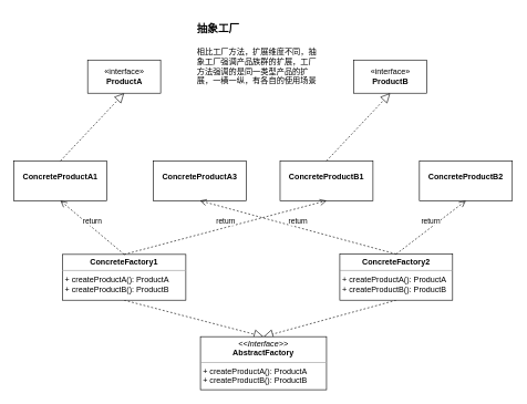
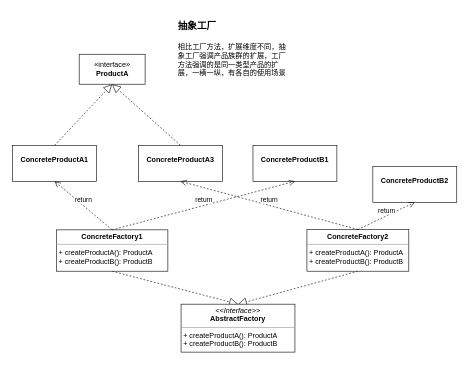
  <mxCell id="0" />
  <mxCell id="1" parent="0" />
  <mxCell id="2" value="«interface»&lt;br&gt;&lt;b&gt;ProductA&lt;/b&gt;" style="html=1;" vertex="1" parent="1"><mxGeometry x="131" y="90" width="110" height="50" as="geometry" /></mxCell>
  <mxCell id="3" value="&lt;p style=&quot;margin: 0px ; margin-top: 4px ; text-align: center&quot;&gt;&lt;br&gt;&lt;b&gt;ConcreteProductA1&lt;/b&gt;&lt;/p&gt;" style="verticalAlign=top;align=left;overflow=fill;fontSize=12;fontFamily=Helvetica;html=1;" vertex="1" parent="1"><mxGeometry x="20" y="242" width="140" height="60" as="geometry" /></mxCell>
  <mxCell id="4" value="&lt;p style=&quot;margin: 0px ; margin-top: 4px ; text-align: center&quot;&gt;&lt;br&gt;&lt;b&gt;ConcreteProductA3&lt;/b&gt;&lt;/p&gt;" style="verticalAlign=top;align=left;overflow=fill;fontSize=12;fontFamily=Helvetica;html=1;" vertex="1" parent="1"><mxGeometry x="230" y="242" width="140" height="60" as="geometry" /></mxCell>
  <mxCell id="5" value="" style="endArrow=block;dashed=1;endFill=0;endSize=12;html=1;exitX=0.5;exitY=0;exitDx=0;exitDy=0;entryX=0.5;entryY=1;entryDx=0;entryDy=0;" edge="1" parent="1" source="3" target="2"><mxGeometry width="160" relative="1" as="geometry"><mxPoint x="-50" y="192" as="sourcePoint" /><mxPoint x="110" y="192" as="targetPoint" /></mxGeometry></mxCell>
+ <mxCell id="6" value="" style="endArrow=block;dashed=1;endFill=0;endSize=12;html=1;exitX=0.5;exitY=0;exitDx=0;exitDy=0;entryX=0.5;entryY=1;entryDx=0;entryDy=0;" edge="1" parent="1" source="4" target="2"><mxGeometry width="160" relative="1" as="geometry"><mxPoint x="100" y="252" as="sourcePoint" /><mxPoint x="235" y="142" as="targetPoint" /></mxGeometry></mxCell>
  <mxCell id="7" value="" style="endArrow=block;dashed=1;endFill=0;endSize=12;html=1;exitX=0.5;exitY=1;exitDx=0;exitDy=0;entryX=0.5;entryY=0;entryDx=0;entryDy=0;" edge="1" parent="1" source="10" target="9"><mxGeometry width="160" relative="1" as="geometry"><mxPoint x="91" y="373" as="sourcePoint" /><mxPoint x="195" y="468" as="targetPoint" /></mxGeometry></mxCell>
  <mxCell id="8" value="" style="endArrow=block;dashed=1;endFill=0;endSize=12;html=1;exitX=0.5;exitY=1;exitDx=0;exitDy=0;entryX=0.5;entryY=0;entryDx=0;entryDy=0;" edge="1" parent="1" source="11" target="9"><mxGeometry width="160" relative="1" as="geometry"><mxPoint x="301" y="373" as="sourcePoint" /><mxPoint x="195" y="468" as="targetPoint" /></mxGeometry></mxCell>
  <mxCell id="9" value="&lt;p style=&quot;margin: 0px ; margin-top: 4px ; text-align: center&quot;&gt;&lt;i&gt;&amp;lt;&amp;lt;Interface&amp;gt;&amp;gt;&lt;/i&gt;&lt;br&gt;&lt;b&gt;AbstractFactory&lt;/b&gt;&lt;/p&gt;&lt;hr size=&quot;1&quot;&gt;&lt;p style=&quot;margin: 0px ; margin-left: 4px&quot;&gt;&lt;/p&gt;&lt;p style=&quot;margin: 0px ; margin-left: 4px&quot;&gt;+ createProductA(): ProductA&lt;br&gt;&lt;/p&gt;&lt;p style=&quot;margin: 0px ; margin-left: 4px&quot;&gt;+ createProductB(): ProductB&lt;br&gt;&lt;/p&gt;" style="verticalAlign=top;align=left;overflow=fill;fontSize=12;fontFamily=Helvetica;html=1;" vertex="1" parent="1"><mxGeometry x="301" y="507" width="190" height="80" as="geometry" /></mxCell>
  <mxCell id="10" value="&lt;p style=&quot;margin: 0px ; margin-top: 4px ; text-align: center&quot;&gt;&lt;b&gt;ConcreteFactory1&lt;/b&gt;&lt;/p&gt;&lt;hr size=&quot;1&quot;&gt;&lt;p style=&quot;margin: 0px ; margin-left: 4px&quot;&gt;&lt;/p&gt;&lt;p style=&quot;margin: 0px 0px 0px 4px&quot;&gt;+ createProductA(): ProductA&lt;br&gt;&lt;/p&gt;&lt;p style=&quot;margin: 0px 0px 0px 4px&quot;&gt;+ createProductB(): ProductB&lt;/p&gt;" style="verticalAlign=top;align=left;overflow=fill;fontSize=12;fontFamily=Helvetica;html=1;" vertex="1" parent="1"><mxGeometry x="93" y="383" width="186" height="69" as="geometry" /></mxCell>
  <mxCell id="11" value="&lt;p style=&quot;margin: 0px ; margin-top: 4px ; text-align: center&quot;&gt;&lt;b&gt;ConcreteFactory2&lt;/b&gt;&lt;/p&gt;&lt;hr size=&quot;1&quot;&gt;&lt;p style=&quot;margin: 0px ; margin-left: 4px&quot;&gt;&lt;/p&gt;&lt;p style=&quot;margin: 0px 0px 0px 4px&quot;&gt;+ createProductA(): ProductA&lt;br&gt;&lt;/p&gt;&lt;p style=&quot;margin: 0px 0px 0px 4px&quot;&gt;+ createProductB(): ProductB&lt;/p&gt;" style="verticalAlign=top;align=left;overflow=fill;fontSize=12;fontFamily=Helvetica;html=1;" vertex="1" parent="1"><mxGeometry x="511" y="382.5" width="170" height="69.5" as="geometry" /></mxCell>
  <mxCell id="12" value="return" style="html=1;verticalAlign=bottom;endArrow=open;dashed=1;endSize=8;exitX=0.5;exitY=0;exitDx=0;exitDy=0;entryX=0.5;entryY=1;entryDx=0;entryDy=0;" edge="1" parent="1" source="10" target="3"><mxGeometry relative="1" as="geometry"><mxPoint x="191" y="312" as="sourcePoint" /><mxPoint x="111" y="312" as="targetPoint" /></mxGeometry></mxCell>
  <mxCell id="13" value="return" style="html=1;verticalAlign=bottom;endArrow=open;dashed=1;endSize=8;entryX=0.5;entryY=1;entryDx=0;entryDy=0;exitX=0.5;exitY=0;exitDx=0;exitDy=0;" edge="1" parent="1" source="11" target="4"><mxGeometry relative="1" as="geometry"><mxPoint x="341" y="342" as="sourcePoint" /><mxPoint x="261" y="342" as="targetPoint" /></mxGeometry></mxCell>
  <mxCell id="14" value="&lt;h1&gt;&lt;span style=&quot;font-size: 16px&quot;&gt;抽象工厂&lt;/span&gt;&lt;/h1&gt;&lt;p&gt;相比工厂方法，扩展维度不同，抽象工厂强调产品族群的扩展，工厂方法强调的是同一类型产品的扩展，一横一纵，有各自的使用场景&lt;/p&gt;" style="text;html=1;strokeColor=none;fillColor=none;spacing=5;spacingTop=-20;whiteSpace=wrap;overflow=hidden;rounded=0;" vertex="1" parent="1"><mxGeometry x="291" y="20" width="190" height="120" as="geometry" /></mxCell>
- <mxCell id="15" value="«interface»&lt;br&gt;&lt;b&gt;ProductB&lt;/b&gt;" style="html=1;" vertex="1" parent="1"><mxGeometry x="532" y="90" width="110" height="50" as="geometry" /></mxCell>
  <mxCell id="16" value="&lt;p style=&quot;margin: 0px ; margin-top: 4px ; text-align: center&quot;&gt;&lt;br&gt;&lt;b&gt;ConcreteProductB1&lt;/b&gt;&lt;/p&gt;" style="verticalAlign=top;align=left;overflow=fill;fontSize=12;fontFamily=Helvetica;html=1;" vertex="1" parent="1"><mxGeometry x="421" y="242" width="140" height="60" as="geometry" /></mxCell>
- <mxCell id="17" value="&lt;p style=&quot;margin: 0px ; margin-top: 4px ; text-align: center&quot;&gt;&lt;br&gt;&lt;b&gt;ConcreteProductB2&lt;/b&gt;&lt;/p&gt;" style="verticalAlign=top;align=left;overflow=fill;fontSize=12;fontFamily=Helvetica;html=1;" vertex="1" parent="1"><mxGeometry x="631" y="242" width="140" height="60" as="geometry" /></mxCell>
- <mxCell id="18" value="" style="endArrow=block;dashed=1;endFill=0;endSize=12;html=1;exitX=0.5;exitY=0;exitDx=0;exitDy=0;entryX=0.5;entryY=1;entryDx=0;entryDy=0;" edge="1" parent="1" source="16" target="15"><mxGeometry width="160" relative="1" as="geometry"><mxPoint x="351" y="192" as="sourcePoint" /><mxPoint x="511" y="192" as="targetPoint" /></mxGeometry></mxCell>
+ <mxCell id="17" value="&lt;p style=&quot;margin: 0px ; margin-top: 4px ; text-align: center&quot;&gt;&lt;br&gt;&lt;b&gt;ConcreteProductB2&lt;/b&gt;&lt;/p&gt;" style="verticalAlign=top;align=left;overflow=fill;fontSize=12;fontFamily=Helvetica;html=1;" vertex="1" parent="1"><mxGeometry x="621" y="277" width="140" height="60" as="geometry" /></mxCell>
  <mxCell id="19" value="return" style="html=1;verticalAlign=bottom;endArrow=open;dashed=1;endSize=8;exitX=0.5;exitY=0;exitDx=0;exitDy=0;entryX=0.5;entryY=1;entryDx=0;entryDy=0;" edge="1" parent="1" source="10" target="16"><mxGeometry relative="1" as="geometry"><mxPoint x="234" y="393" as="sourcePoint" /><mxPoint x="100" y="312" as="targetPoint" /></mxGeometry></mxCell>
  <mxCell id="20" value="return" style="html=1;verticalAlign=bottom;endArrow=open;dashed=1;endSize=8;entryX=0.5;entryY=1;entryDx=0;entryDy=0;exitX=0.5;exitY=0;exitDx=0;exitDy=0;" edge="1" parent="1" source="11" target="17"><mxGeometry relative="1" as="geometry"><mxPoint x="627" y="392.5" as="sourcePoint" /><mxPoint x="310" y="312" as="targetPoint" /></mxGeometry></mxCell>
